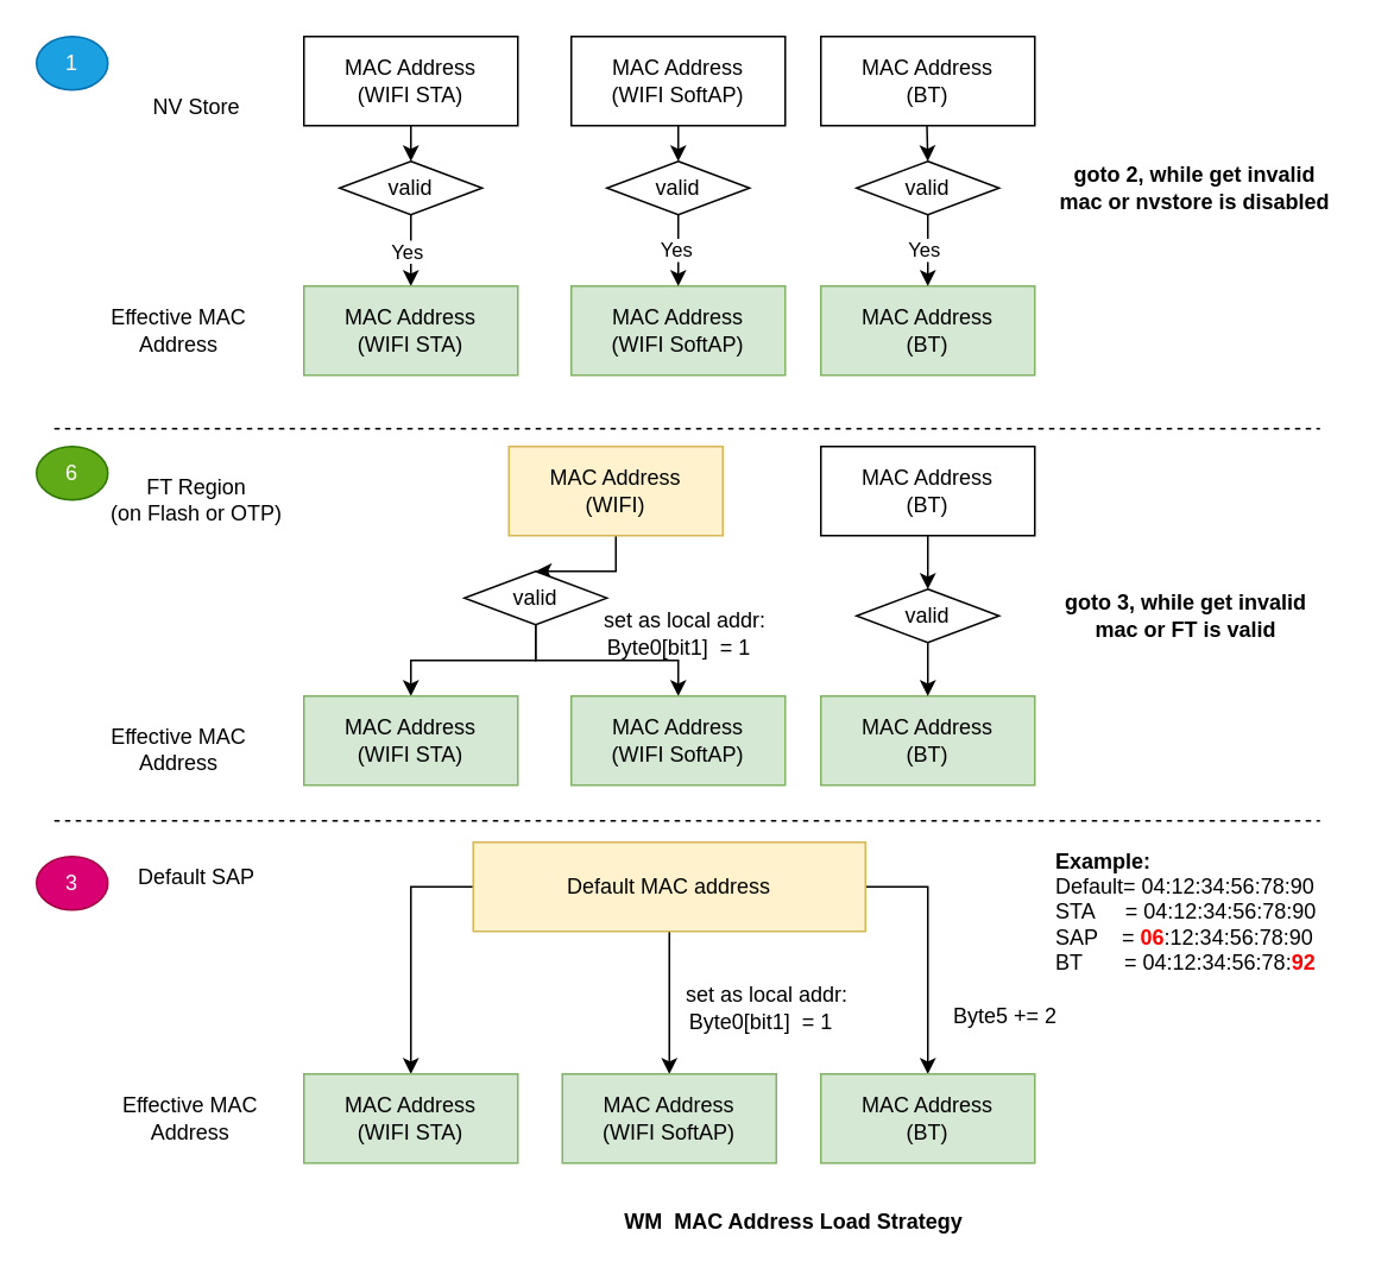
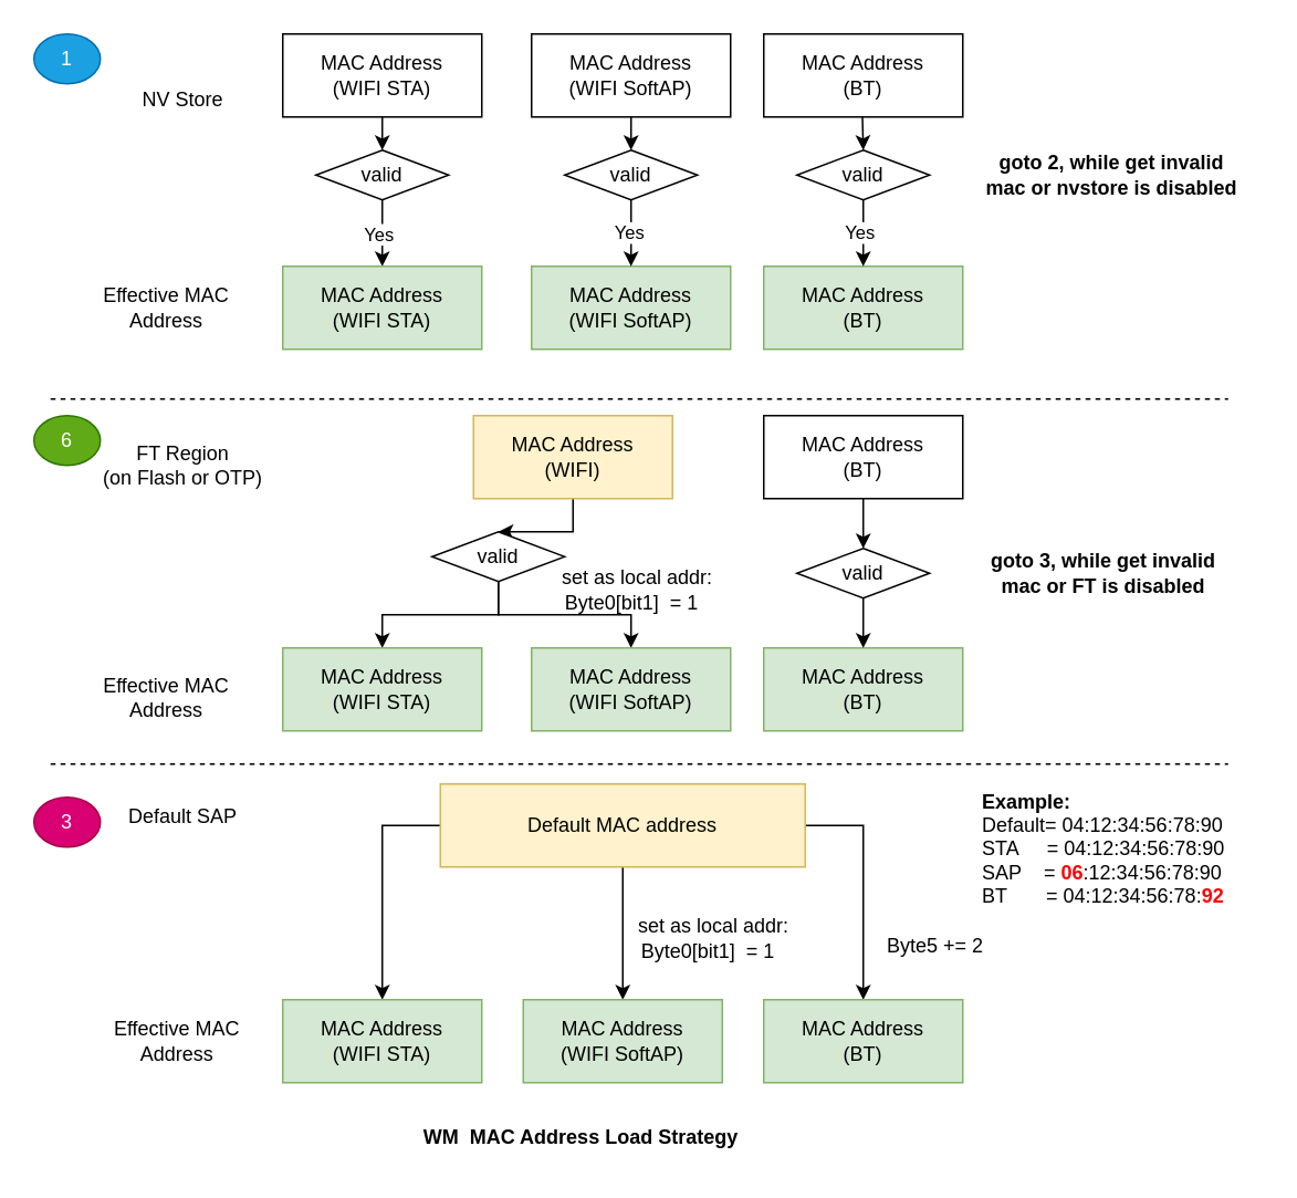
  <mxCell id="0" />
  <mxCell id="1" parent="0" />
  <mxCell id="2" style="edgeStyle=orthogonalEdgeStyle;rounded=0;orthogonalLoop=1;jettySize=auto;html=1;exitX=0.5;exitY=1;exitDx=0;exitDy=0;entryX=0.5;entryY=0;entryDx=0;entryDy=0;" edge="1" parent="1" source="3" target="30"><mxGeometry relative="1" as="geometry"><mxPoint x="380" y="110" as="targetPoint" /></mxGeometry></mxCell>
  <mxCell id="3" value="MAC Address&lt;br style=&quot;border-color: var(--border-color);&quot;&gt;(WIFI SoftAP)" style="rounded=0;whiteSpace=wrap;html=1;" vertex="1" parent="1"><mxGeometry x="320" y="20" width="120" height="50" as="geometry" /></mxCell>
  <mxCell id="4" style="edgeStyle=orthogonalEdgeStyle;rounded=0;orthogonalLoop=1;jettySize=auto;html=1;exitX=0.5;exitY=1;exitDx=0;exitDy=0;entryX=0.5;entryY=0;entryDx=0;entryDy=0;" edge="1" parent="1" source="27" target="11"><mxGeometry relative="1" as="geometry"><mxPoint x="230" y="110" as="targetPoint" /></mxGeometry></mxCell>
  <mxCell id="5" value="Yes" style="edgeLabel;html=1;align=center;verticalAlign=middle;resizable=0;points=[];" vertex="1" connectable="0" parent="4"><mxGeometry x="0.013" y="-3" relative="1" as="geometry"><mxPoint as="offset" /></mxGeometry></mxCell>
  <mxCell id="6" value="MAC Address&lt;br&gt;(WIFI STA)" style="rounded=0;whiteSpace=wrap;html=1;" vertex="1" parent="1"><mxGeometry x="170" y="20" width="120" height="50" as="geometry" /></mxCell>
  <mxCell id="7" value="NV Store" style="text;html=1;strokeColor=none;fillColor=none;align=center;verticalAlign=middle;whiteSpace=wrap;rounded=0;" vertex="1" parent="1"><mxGeometry x="80" y="45" width="60" height="30" as="geometry" /></mxCell>
  <mxCell id="8" value="MAC Address&lt;br style=&quot;border-color: var(--border-color);&quot;&gt;(BT)" style="rounded=0;whiteSpace=wrap;html=1;" vertex="1" parent="1"><mxGeometry x="460" y="20" width="120" height="50" as="geometry" /></mxCell>
  <mxCell id="9" value="Effective MAC Address" style="text;html=1;strokeColor=none;fillColor=none;align=center;verticalAlign=middle;whiteSpace=wrap;rounded=0;" vertex="1" parent="1"><mxGeometry x="60" y="170" width="80" height="30" as="geometry" /></mxCell>
  <mxCell id="10" value="MAC Address&lt;br style=&quot;border-color: var(--border-color);&quot;&gt;(WIFI SoftAP)" style="rounded=0;whiteSpace=wrap;html=1;fillColor=#d5e8d4;strokeColor=#82b366;" vertex="1" parent="1"><mxGeometry x="320" y="160" width="120" height="50" as="geometry" /></mxCell>
  <mxCell id="11" value="MAC Address&lt;br&gt;(WIFI STA)" style="rounded=0;whiteSpace=wrap;html=1;fillColor=#d5e8d4;strokeColor=#82b366;" vertex="1" parent="1"><mxGeometry x="170" y="160" width="120" height="50" as="geometry" /></mxCell>
  <mxCell id="12" value="MAC Address&lt;br style=&quot;border-color: var(--border-color);&quot;&gt;(BT)" style="rounded=0;whiteSpace=wrap;html=1;fillColor=#d5e8d4;strokeColor=#82b366;" vertex="1" parent="1"><mxGeometry x="460" y="160" width="120" height="50" as="geometry" /></mxCell>
  <mxCell id="13" style="edgeStyle=orthogonalEdgeStyle;rounded=0;orthogonalLoop=1;jettySize=auto;html=1;exitX=0.5;exitY=1;exitDx=0;exitDy=0;entryX=0.5;entryY=0;entryDx=0;entryDy=0;" edge="1" parent="1" target="33"><mxGeometry relative="1" as="geometry"><mxPoint x="519.5" y="70" as="sourcePoint" /><mxPoint x="519.5" y="110" as="targetPoint" /></mxGeometry></mxCell>
  <mxCell id="14" style="edgeStyle=orthogonalEdgeStyle;rounded=0;orthogonalLoop=1;jettySize=auto;html=1;exitX=0.5;exitY=1;exitDx=0;exitDy=0;entryX=0.5;entryY=0;entryDx=0;entryDy=0;" edge="1" source="50" target="22" parent="1"><mxGeometry relative="1" as="geometry"><mxPoint x="230" y="380" as="targetPoint" /></mxGeometry></mxCell>
  <mxCell id="15" style="edgeStyle=orthogonalEdgeStyle;rounded=0;orthogonalLoop=1;jettySize=auto;html=1;exitX=0.5;exitY=1;exitDx=0;exitDy=0;" edge="1" parent="1" source="50" target="21"><mxGeometry relative="1" as="geometry" /></mxCell>
  <mxCell id="16" style="edgeStyle=orthogonalEdgeStyle;rounded=0;orthogonalLoop=1;jettySize=auto;html=1;exitX=0.5;exitY=1;exitDx=0;exitDy=0;entryX=0.5;entryY=0;entryDx=0;entryDy=0;" edge="1" parent="1" source="17" target="50"><mxGeometry relative="1" as="geometry" /></mxCell>
  <mxCell id="17" value="MAC Address&lt;br&gt;(WIFI)" style="rounded=0;whiteSpace=wrap;html=1;fillColor=#fff2cc;strokeColor=#d6b656;" vertex="1" parent="1"><mxGeometry x="285" y="250" width="120" height="50" as="geometry" /></mxCell>
  <mxCell id="18" value="FT Region&lt;br style=&quot;border-color: var(--border-color);&quot;&gt;(on Flash or OTP)" style="text;html=1;strokeColor=none;fillColor=none;align=center;verticalAlign=middle;whiteSpace=wrap;rounded=0;" vertex="1" parent="1"><mxGeometry x="55" y="265" width="110" height="30" as="geometry" /></mxCell>
  <mxCell id="19" value="MAC Address&lt;br style=&quot;border-color: var(--border-color);&quot;&gt;(BT)" style="rounded=0;whiteSpace=wrap;html=1;" vertex="1" parent="1"><mxGeometry x="460" y="250" width="120" height="50" as="geometry" /></mxCell>
  <mxCell id="20" value="Effective MAC Address" style="text;html=1;strokeColor=none;fillColor=none;align=center;verticalAlign=middle;whiteSpace=wrap;rounded=0;" vertex="1" parent="1"><mxGeometry x="60" y="405" width="80" height="30" as="geometry" /></mxCell>
  <mxCell id="21" value="MAC Address&lt;br style=&quot;border-color: var(--border-color);&quot;&gt;(WIFI SoftAP)" style="rounded=0;whiteSpace=wrap;html=1;fillColor=#d5e8d4;strokeColor=#82b366;" vertex="1" parent="1"><mxGeometry x="320" y="390" width="120" height="50" as="geometry" /></mxCell>
  <mxCell id="22" value="MAC Address&lt;br&gt;(WIFI STA)" style="rounded=0;whiteSpace=wrap;html=1;fillColor=#d5e8d4;strokeColor=#82b366;" vertex="1" parent="1"><mxGeometry x="170" y="390" width="120" height="50" as="geometry" /></mxCell>
  <mxCell id="23" value="MAC Address&lt;br style=&quot;border-color: var(--border-color);&quot;&gt;(BT)" style="rounded=0;whiteSpace=wrap;html=1;fillColor=#d5e8d4;strokeColor=#82b366;" vertex="1" parent="1"><mxGeometry x="460" y="390" width="120" height="50" as="geometry" /></mxCell>
  <mxCell id="24" style="edgeStyle=orthogonalEdgeStyle;rounded=0;orthogonalLoop=1;jettySize=auto;html=1;exitX=0.5;exitY=1;exitDx=0;exitDy=0;entryX=0.5;entryY=0;entryDx=0;entryDy=0;" edge="1" target="23" parent="1" source="49"><mxGeometry relative="1" as="geometry"><mxPoint x="519.5" y="340" as="sourcePoint" /><mxPoint x="519.5" y="380" as="targetPoint" /></mxGeometry></mxCell>
  <mxCell id="25" value="set as local addr: &lt;br&gt;Byte0[bit1]&amp;nbsp; = 1&amp;nbsp;&amp;nbsp;" style="text;html=1;strokeColor=none;fillColor=none;align=center;verticalAlign=middle;whiteSpace=wrap;rounded=0;" vertex="1" parent="1"><mxGeometry x="334" y="340" width="100" height="30" as="geometry" /></mxCell>
  <mxCell id="26" value="" style="edgeStyle=orthogonalEdgeStyle;rounded=0;orthogonalLoop=1;jettySize=auto;html=1;exitX=0.5;exitY=1;exitDx=0;exitDy=0;entryX=0.5;entryY=0;entryDx=0;entryDy=0;" edge="1" parent="1" source="6" target="27"><mxGeometry relative="1" as="geometry"><mxPoint x="230" y="70" as="sourcePoint" /><mxPoint x="230" y="160" as="targetPoint" /></mxGeometry></mxCell>
  <mxCell id="27" value="valid" style="rhombus;whiteSpace=wrap;html=1;" vertex="1" parent="1"><mxGeometry x="190" y="90" width="80" height="30" as="geometry" /></mxCell>
  <mxCell id="28" style="edgeStyle=orthogonalEdgeStyle;rounded=0;orthogonalLoop=1;jettySize=auto;html=1;exitX=0.5;exitY=1;exitDx=0;exitDy=0;entryX=0.5;entryY=0;entryDx=0;entryDy=0;" edge="1" parent="1" source="30" target="10"><mxGeometry relative="1" as="geometry" /></mxCell>
  <mxCell id="29" value="Yes" style="edgeLabel;html=1;align=center;verticalAlign=middle;resizable=0;points=[];" vertex="1" connectable="0" parent="28"><mxGeometry x="-0.053" y="-2" relative="1" as="geometry"><mxPoint as="offset" /></mxGeometry></mxCell>
  <mxCell id="30" value="valid" style="rhombus;whiteSpace=wrap;html=1;" vertex="1" parent="1"><mxGeometry x="340" y="90" width="80" height="30" as="geometry" /></mxCell>
  <mxCell id="31" style="edgeStyle=orthogonalEdgeStyle;rounded=0;orthogonalLoop=1;jettySize=auto;html=1;exitX=0.5;exitY=1;exitDx=0;exitDy=0;entryX=0.5;entryY=0;entryDx=0;entryDy=0;" edge="1" parent="1" source="33" target="12"><mxGeometry relative="1" as="geometry" /></mxCell>
  <mxCell id="32" value="Yes" style="edgeLabel;html=1;align=center;verticalAlign=middle;resizable=0;points=[];" vertex="1" connectable="0" parent="31"><mxGeometry x="-0.053" y="-3" relative="1" as="geometry"><mxPoint as="offset" /></mxGeometry></mxCell>
  <mxCell id="33" value="valid" style="rhombus;whiteSpace=wrap;html=1;" vertex="1" parent="1"><mxGeometry x="480" y="90" width="80" height="30" as="geometry" /></mxCell>
  <mxCell id="34" value="1" style="ellipse;whiteSpace=wrap;html=1;fillColor=#1ba1e2;fontColor=#ffffff;strokeColor=#006EAF;" vertex="1" parent="1"><mxGeometry x="20" y="20" width="40" height="30" as="geometry" /></mxCell>
  <mxCell id="35" value="6" style="ellipse;whiteSpace=wrap;html=1;fillColor=#60a917;strokeColor=#2D7600;fontColor=#ffffff;" vertex="1" parent="1"><mxGeometry x="20" y="250" width="40" height="30" as="geometry" /></mxCell>
  <mxCell id="36" style="edgeStyle=orthogonalEdgeStyle;rounded=0;orthogonalLoop=1;jettySize=auto;html=1;exitX=0;exitY=0.5;exitDx=0;exitDy=0;entryX=0.5;entryY=0;entryDx=0;entryDy=0;" edge="1" source="39" target="43" parent="1"><mxGeometry relative="1" as="geometry"><mxPoint x="230" y="592" as="targetPoint" /></mxGeometry></mxCell>
  <mxCell id="37" style="edgeStyle=orthogonalEdgeStyle;rounded=0;orthogonalLoop=1;jettySize=auto;html=1;exitX=0.5;exitY=1;exitDx=0;exitDy=0;" edge="1" source="39" target="42" parent="1"><mxGeometry relative="1" as="geometry" /></mxCell>
  <mxCell id="38" style="edgeStyle=orthogonalEdgeStyle;rounded=0;orthogonalLoop=1;jettySize=auto;html=1;exitX=1;exitY=0.5;exitDx=0;exitDy=0;" edge="1" parent="1" source="39" target="44"><mxGeometry relative="1" as="geometry" /></mxCell>
  <mxCell id="39" value="Default MAC address" style="rounded=0;whiteSpace=wrap;html=1;fillColor=#fff2cc;strokeColor=#d6b656;" vertex="1" parent="1"><mxGeometry x="265" y="472" width="220" height="50" as="geometry" /></mxCell>
  <mxCell id="40" value="Default SAP" style="text;html=1;strokeColor=none;fillColor=none;align=center;verticalAlign=middle;whiteSpace=wrap;rounded=0;" vertex="1" parent="1"><mxGeometry x="55" y="477" width="110" height="30" as="geometry" /></mxCell>
  <mxCell id="41" value="Effective MAC Address" style="text;html=1;strokeColor=none;fillColor=none;align=center;verticalAlign=middle;whiteSpace=wrap;rounded=0;" vertex="1" parent="1"><mxGeometry x="60" y="612" width="93" height="30" as="geometry" /></mxCell>
  <mxCell id="42" value="MAC Address&lt;br style=&quot;border-color: var(--border-color);&quot;&gt;(WIFI SoftAP)" style="rounded=0;whiteSpace=wrap;html=1;fillColor=#d5e8d4;strokeColor=#82b366;" vertex="1" parent="1"><mxGeometry x="315" y="602" width="120" height="50" as="geometry" /></mxCell>
  <mxCell id="43" value="MAC Address&lt;br&gt;(WIFI STA)" style="rounded=0;whiteSpace=wrap;html=1;fillColor=#d5e8d4;strokeColor=#82b366;" vertex="1" parent="1"><mxGeometry x="170" y="602" width="120" height="50" as="geometry" /></mxCell>
  <mxCell id="44" value="MAC Address&lt;br style=&quot;border-color: var(--border-color);&quot;&gt;(BT)" style="rounded=0;whiteSpace=wrap;html=1;fillColor=#d5e8d4;strokeColor=#82b366;" vertex="1" parent="1"><mxGeometry x="460" y="602" width="120" height="50" as="geometry" /></mxCell>
  <mxCell id="45" value="set as local addr: &lt;br&gt;Byte0[bit1]&amp;nbsp; = 1&amp;nbsp;&amp;nbsp;" style="text;html=1;strokeColor=none;fillColor=none;align=center;verticalAlign=middle;whiteSpace=wrap;rounded=0;fontStyle=0" vertex="1" parent="1"><mxGeometry x="380" y="550" width="100" height="30" as="geometry" /></mxCell>
  <mxCell id="46" value="3" style="ellipse;whiteSpace=wrap;html=1;fillColor=#d80073;strokeColor=#A50040;fontColor=#ffffff;" vertex="1" parent="1"><mxGeometry x="20" y="480" width="40" height="30" as="geometry" /></mxCell>
  <mxCell id="47" value="Byte5 += 2&amp;nbsp;&amp;nbsp;" style="text;html=1;strokeColor=none;fillColor=none;align=center;verticalAlign=middle;whiteSpace=wrap;rounded=0;" vertex="1" parent="1"><mxGeometry x="517" y="555" width="100" height="30" as="geometry" /></mxCell>
  <mxCell id="48" value="" style="edgeStyle=orthogonalEdgeStyle;rounded=0;orthogonalLoop=1;jettySize=auto;html=1;exitX=0.5;exitY=1;exitDx=0;exitDy=0;entryX=0.5;entryY=0;entryDx=0;entryDy=0;" edge="1" parent="1" source="19" target="49"><mxGeometry relative="1" as="geometry"><mxPoint x="520" y="310" as="sourcePoint" /><mxPoint x="520" y="390" as="targetPoint" /></mxGeometry></mxCell>
  <mxCell id="49" value="valid" style="rhombus;whiteSpace=wrap;html=1;" vertex="1" parent="1"><mxGeometry x="480" y="330" width="80" height="30" as="geometry" /></mxCell>
  <mxCell id="50" value="valid" style="rhombus;whiteSpace=wrap;html=1;" vertex="1" parent="1"><mxGeometry x="260" y="320" width="80" height="30" as="geometry" /></mxCell>
  <mxCell id="51" value="goto 2, while get invalid mac or nvstore is disabled" style="text;html=1;strokeColor=none;fillColor=none;align=center;verticalAlign=middle;whiteSpace=wrap;rounded=0;fontStyle=1" vertex="1" parent="1"><mxGeometry x="590" y="90" width="160" height="30" as="geometry" /></mxCell>
- <mxCell id="52" value="goto 3, while get invalid mac or FT is valid" style="text;html=1;strokeColor=none;fillColor=none;align=center;verticalAlign=middle;whiteSpace=wrap;rounded=0;fontStyle=1" vertex="1" parent="1"><mxGeometry x="590" y="330" width="150" height="30" as="geometry" /></mxCell>
+ <mxCell id="52" value="goto 3, while get invalid mac or FT is disabled" style="text;html=1;strokeColor=none;fillColor=none;align=center;verticalAlign=middle;whiteSpace=wrap;rounded=0;fontStyle=1" vertex="1" parent="1"><mxGeometry x="590" y="330" width="150" height="30" as="geometry" /></mxCell>
  <mxCell id="53" value="" style="endArrow=none;dashed=1;html=1;rounded=0;" edge="1" parent="1"><mxGeometry width="50" height="50" relative="1" as="geometry"><mxPoint x="30" y="240" as="sourcePoint" /><mxPoint x="740" y="240" as="targetPoint" /></mxGeometry></mxCell>
  <mxCell id="54" value="" style="endArrow=none;dashed=1;html=1;rounded=0;" edge="1" parent="1"><mxGeometry width="50" height="50" relative="1" as="geometry"><mxPoint x="30" y="460" as="sourcePoint" /><mxPoint x="740" y="460" as="targetPoint" /></mxGeometry></mxCell>
- <mxCell id="55" value="WM&amp;nbsp; MAC Address Load Strategy" style="text;html=1;strokeColor=none;fillColor=none;align=center;verticalAlign=middle;whiteSpace=wrap;rounded=0;fontStyle=1" vertex="1" parent="1"><mxGeometry x="260" y="670" width="370" height="30" as="geometry" /></mxCell>
+ <mxCell id="55" value="WM&amp;nbsp; MAC Address Load Strategy" style="text;html=1;strokeColor=none;fillColor=none;align=center;verticalAlign=middle;whiteSpace=wrap;rounded=0;fontStyle=1" vertex="1" parent="1"><mxGeometry x="165" y="670" width="370" height="30" as="geometry" /></mxCell>
  <mxCell id="56" value="&lt;b&gt;Example:&lt;/b&gt;&lt;br&gt;Default= 04:12:34:56:78:90&lt;br&gt;STA&amp;nbsp; &amp;nbsp; &amp;nbsp;= 04:12:34:56:78:90&lt;br&gt;SAP&amp;nbsp; &amp;nbsp; = &lt;b&gt;&lt;font color=&quot;#ff0000&quot;&gt;06&lt;/font&gt;&lt;/b&gt;:12:34:56:78:90&lt;br&gt;BT&amp;nbsp; &amp;nbsp; &amp;nbsp; &amp;nbsp;= 04:12:34:56:78:&lt;b&gt;&lt;font color=&quot;#ff0000&quot;&gt;92&lt;/font&gt;&lt;/b&gt;" style="text;html=1;strokeColor=none;fillColor=none;align=left;verticalAlign=middle;whiteSpace=wrap;rounded=0;fontStyle=0" vertex="1" parent="1"><mxGeometry x="590" y="472" width="170" height="78" as="geometry" /></mxCell>
